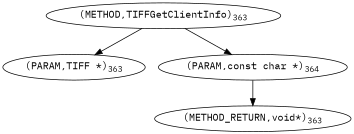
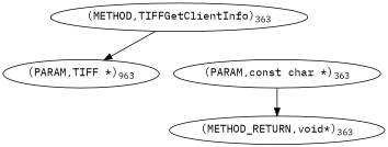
  digraph {
    fontname="IBM Plex Mono"
    node [fontname="IBM Plex Mono"]
    edge [fontname="IBM Plex Mono"]
    n1 [label=<(METHOD,TIFFGetClientInfo)<SUB>363</SUB>>]
-   n2 [label=<(PARAM,TIFF *)<SUB>363</SUB>>]
-   n3 [label=<(PARAM,const char *)<SUB>364</SUB>>]
+   n2 [label=<(PARAM,TIFF *)<SUB>963</SUB>>]
+   n3 [label=<(PARAM,const char *)<SUB>363</SUB>>]
    n4 [label=<(METHOD_RETURN,void*)<SUB>363</SUB>>]
    n1 -> n2
-   n1 -> n3
    n3 -> n4
  }
